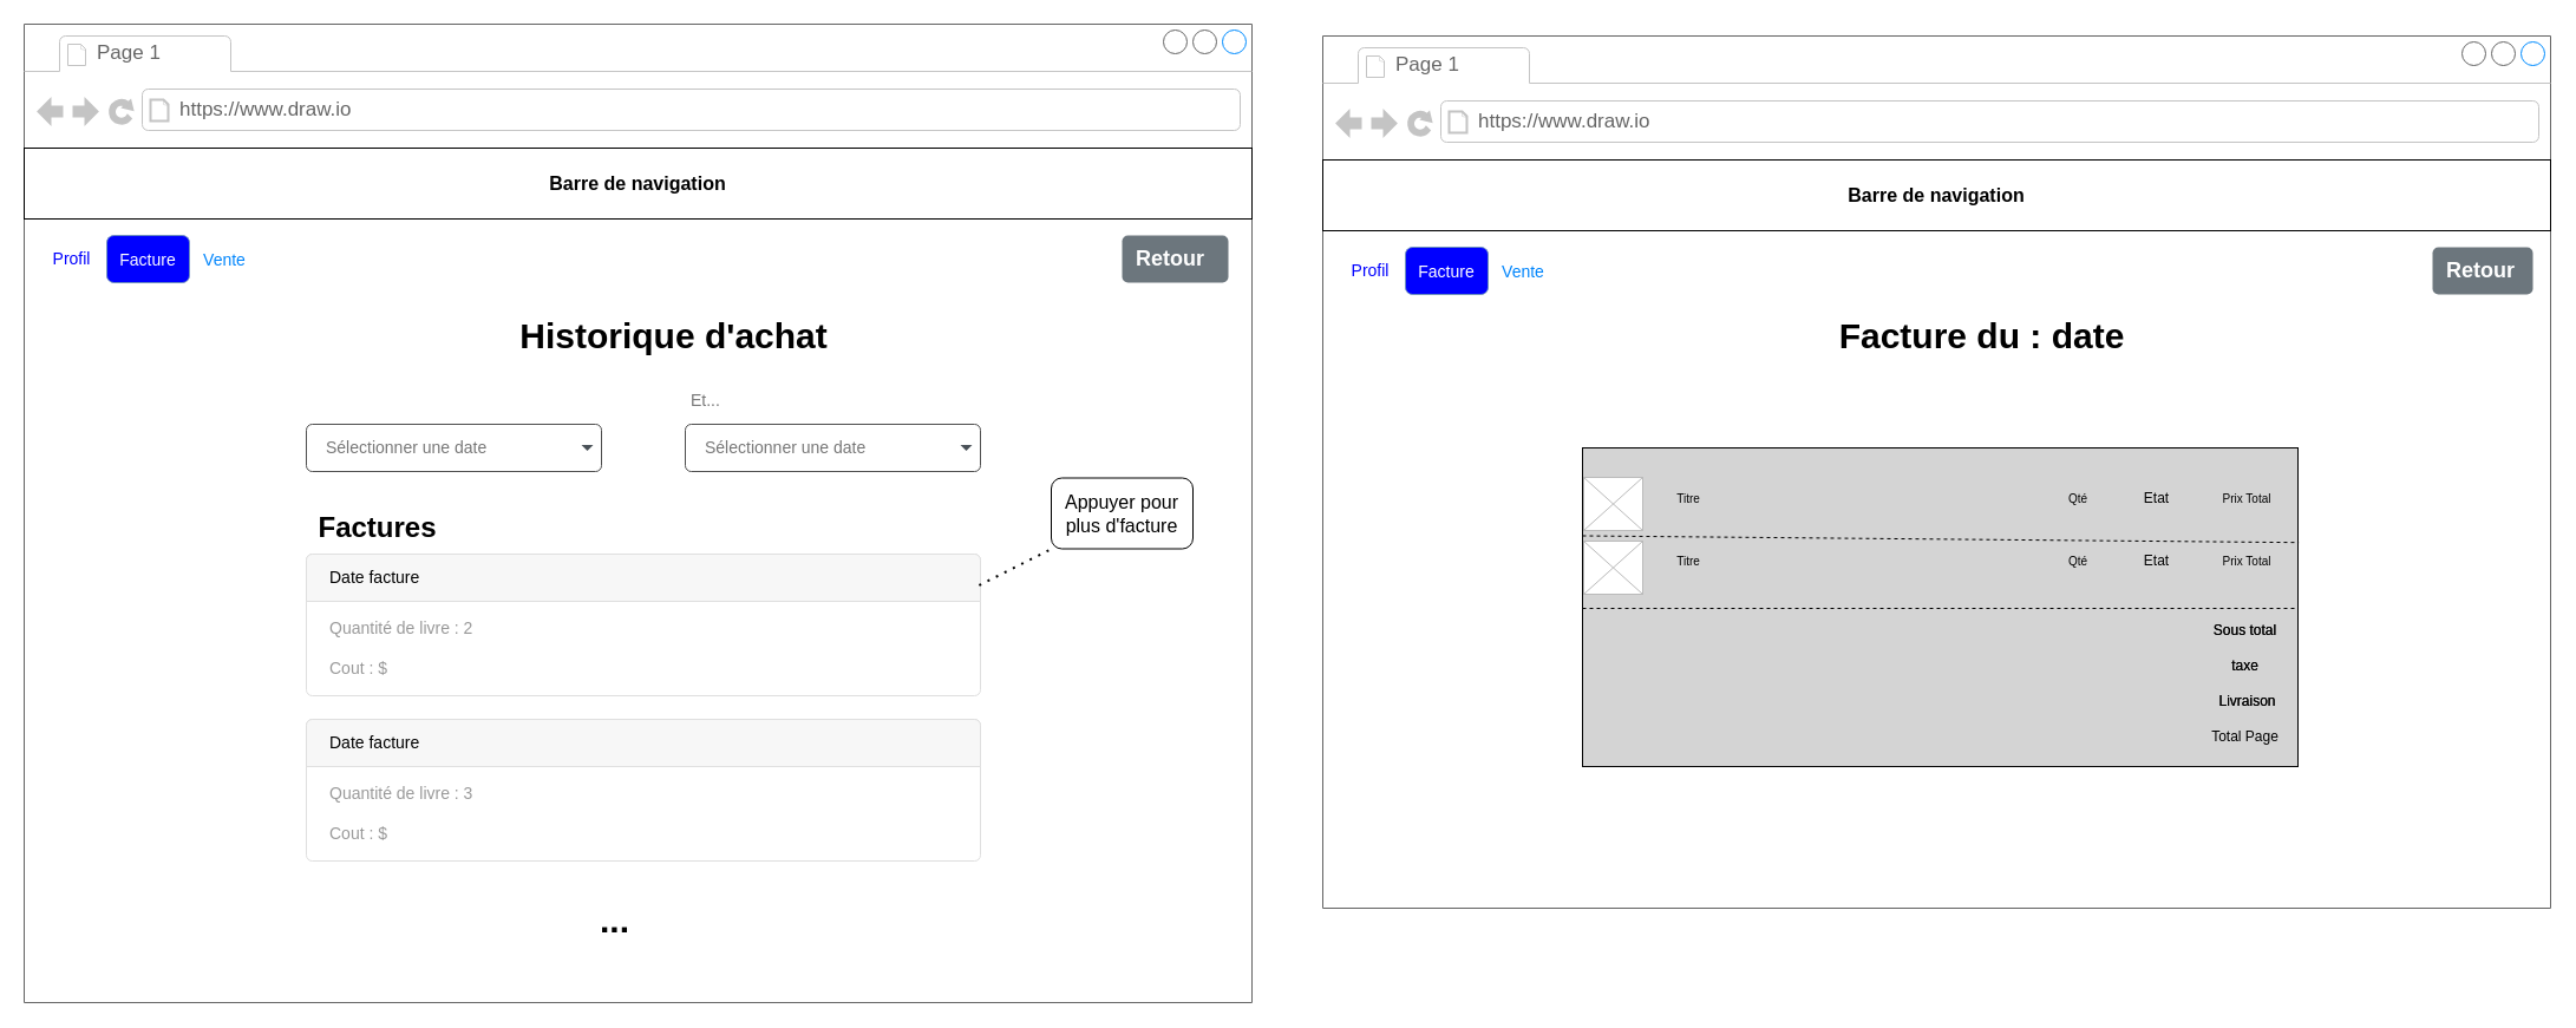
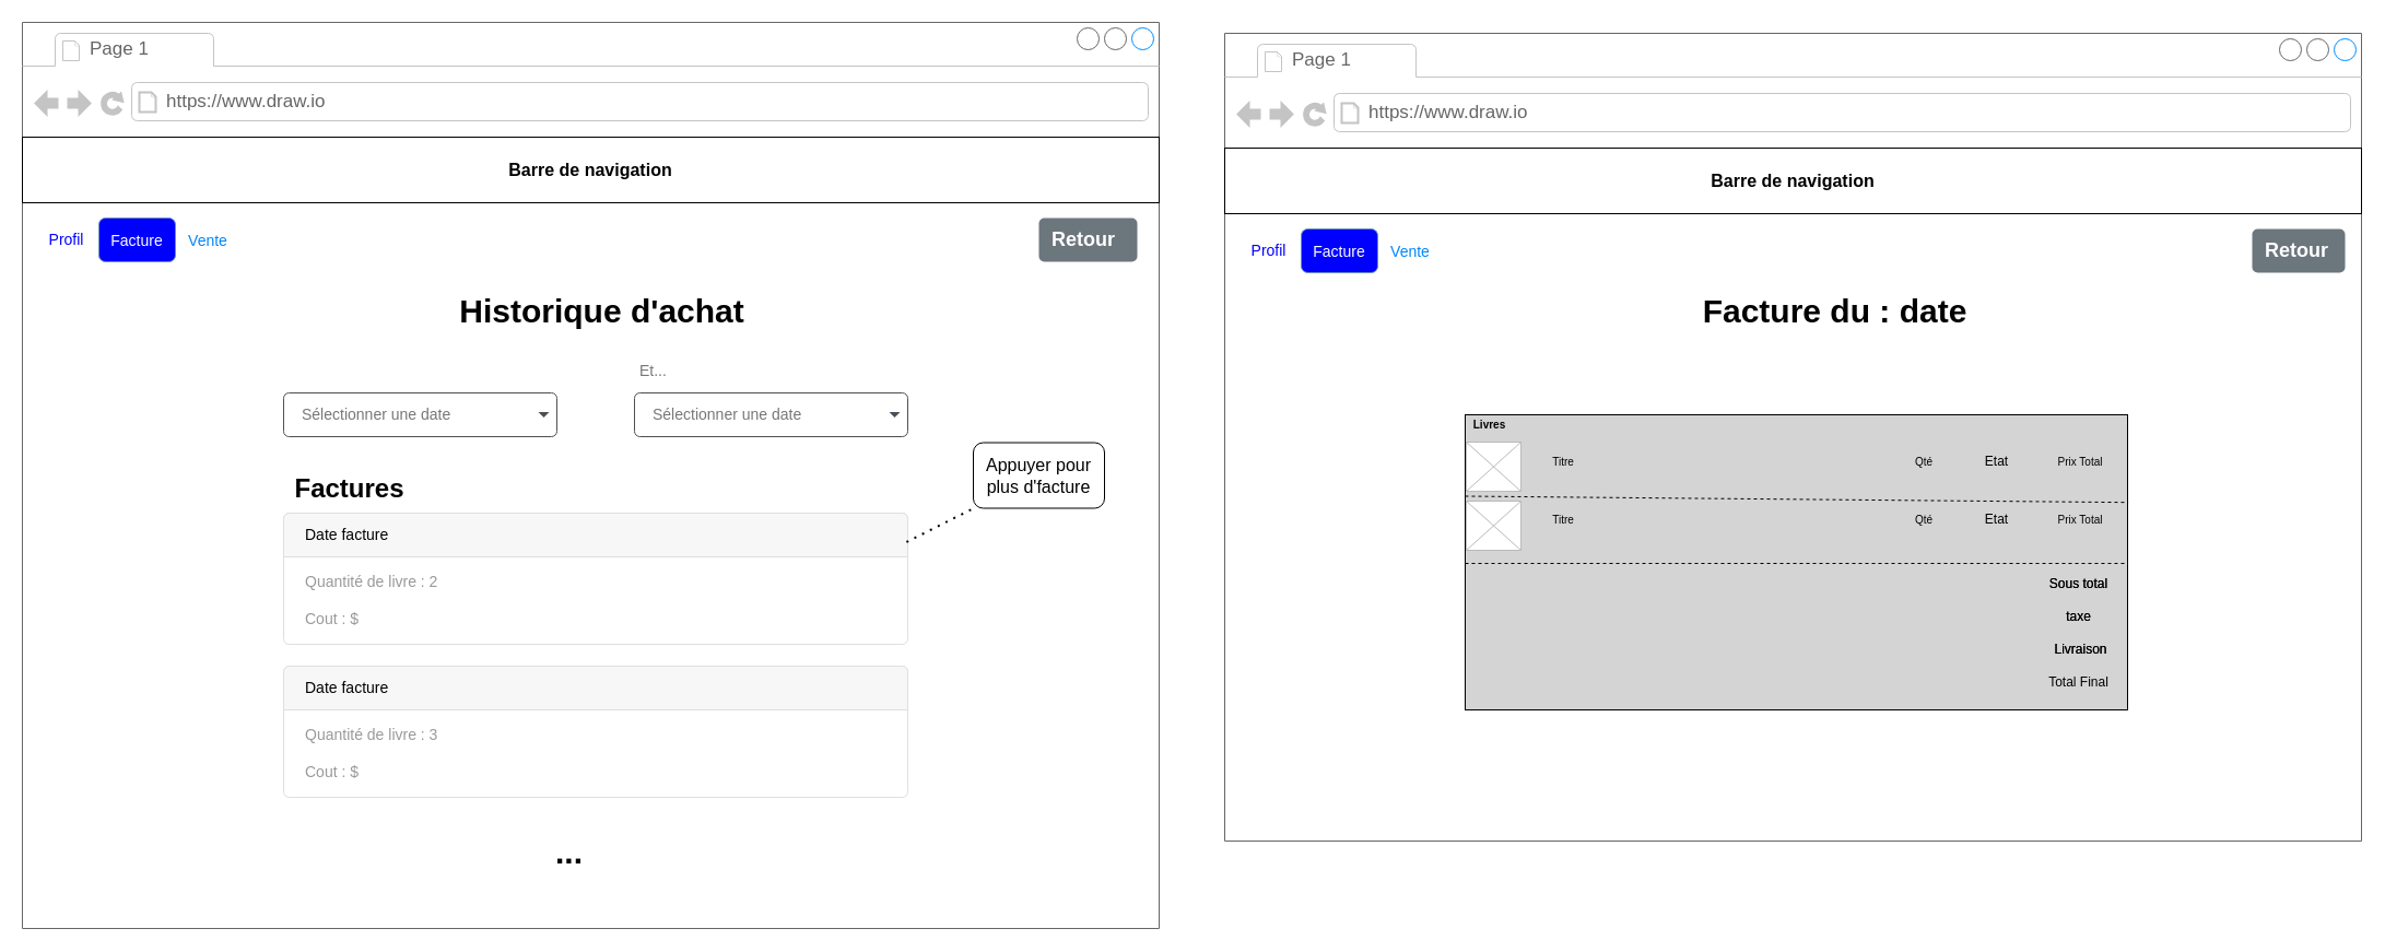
  <mxCell id="0" />
  <mxCell id="1" parent="0" />
  <mxCell id="2" value="" style="strokeWidth=1;shadow=0;dashed=0;align=center;html=1;shape=mxgraph.mockup.containers.browserWindow;rSize=0;strokeColor=#666666;strokeColor2=#008cff;strokeColor3=#c4c4c4;mainText=,;recursiveResize=0;" parent="1" vertex="1"><mxGeometry x="20" y="20" width="1040" height="829" as="geometry" /></mxCell>
  <mxCell id="3" value="Page 1" style="strokeWidth=1;shadow=0;dashed=0;align=center;html=1;shape=mxgraph.mockup.containers.anchor;fontSize=17;fontColor=#666666;align=left;" parent="2" vertex="1"><mxGeometry x="60" y="12" width="110" height="26" as="geometry" /></mxCell>
  <mxCell id="4" value="https://www.draw.io" style="strokeWidth=1;shadow=0;dashed=0;align=center;html=1;shape=mxgraph.mockup.containers.anchor;rSize=0;fontSize=17;fontColor=#666666;align=left;" parent="2" vertex="1"><mxGeometry x="130" y="60" width="250" height="26" as="geometry" /></mxCell>
  <mxCell id="5" value="&lt;font style=&quot;font-size: 16px;&quot;&gt;&lt;b&gt;Barre de navigation&lt;/b&gt;&lt;/font&gt;" style="rounded=0;whiteSpace=wrap;html=1;" parent="2" vertex="1"><mxGeometry y="105" width="1040" height="60" as="geometry" /></mxCell>
- <mxCell id="6" value="Historique d'achat" style="text;html=1;align=center;verticalAlign=middle;resizable=0;points=[];autosize=1;strokeColor=none;fillColor=none;fontSize=30;fontStyle=1" parent="2" vertex="1"><mxGeometry x="410" y="239" width="280" height="50" as="geometry" /></mxCell>
+ <mxCell id="6" value="Historique d'achat" style="text;html=1;align=center;verticalAlign=middle;resizable=0;points=[];autosize=1;strokeColor=none;fillColor=none;fontSize=30;fontStyle=1" parent="2" vertex="1"><mxGeometry x="390" y="239" width="280" height="50" as="geometry" /></mxCell>
  <mxCell id="7" value="Et..." style="strokeColor=none;fillColor=none;fontColor=#777777;whiteSpace=wrap;align=left;verticalAlign=middle;fontStyle=0;fontSize=14;spacing=15;" parent="2" vertex="1"><mxGeometry x="550" y="299" width="150" height="40" as="geometry" /></mxCell>
  <mxCell id="8" value="Sélectionner une date" style="html=1;shadow=0;dashed=0;shape=mxgraph.bootstrap.rrect;rSize=5;strokeColor=#505050;strokeWidth=1;fillColor=#ffffff;fontColor=#777777;whiteSpace=wrap;align=left;verticalAlign=middle;fontStyle=0;fontSize=14;spacingRight=0;spacing=17;" parent="2" vertex="1"><mxGeometry x="239" y="339" width="250" height="40" as="geometry" /></mxCell>
  <mxCell id="9" value="" style="shape=triangle;direction=south;fillColor=#495057;strokeColor=none;perimeter=none;fontSize=30;" parent="8" vertex="1"><mxGeometry x="1" y="0.5" width="10" height="5" relative="1" as="geometry"><mxPoint x="-17" y="-2.5" as="offset" /></mxGeometry></mxCell>
  <mxCell id="10" value="Sélectionner une date" style="html=1;shadow=0;dashed=0;shape=mxgraph.bootstrap.rrect;rSize=5;strokeColor=#505050;strokeWidth=1;fillColor=#ffffff;fontColor=#777777;whiteSpace=wrap;align=left;verticalAlign=middle;fontStyle=0;fontSize=14;spacingRight=0;spacing=17;" parent="2" vertex="1"><mxGeometry x="560" y="339" width="250" height="40" as="geometry" /></mxCell>
  <mxCell id="11" value="" style="shape=triangle;direction=south;fillColor=#495057;strokeColor=none;perimeter=none;fontSize=30;" parent="10" vertex="1"><mxGeometry x="1" y="0.5" width="10" height="5" relative="1" as="geometry"><mxPoint x="-17" y="-2.5" as="offset" /></mxGeometry></mxCell>
  <mxCell id="12" value="&lt;b&gt;&lt;font style=&quot;font-size: 24px;&quot;&gt;Factures&lt;/font&gt;&lt;/b&gt;" style="text;html=1;align=center;verticalAlign=middle;resizable=0;points=[];autosize=1;strokeColor=none;fillColor=none;fontSize=30;" parent="2" vertex="1"><mxGeometry x="239" y="399" width="120" height="50" as="geometry" /></mxCell>
  <mxCell id="13" value="" style="html=1;shadow=0;dashed=0;shape=mxgraph.bootstrap.rrect;rSize=5;strokeColor=#DFDFDF;html=1;whiteSpace=wrap;fillColor=#FFFFFF;fontColor=#000000;fontSize=30;" parent="2" vertex="1"><mxGeometry x="239" y="449" width="571" height="120" as="geometry" /></mxCell>
  <mxCell id="14" value="Date facture" style="html=1;shadow=0;dashed=0;shape=mxgraph.bootstrap.topButton;strokeColor=inherit;fillColor=#F7F7F7;rSize=5;perimeter=none;whiteSpace=wrap;resizeWidth=1;align=left;spacing=20;fontSize=14;" parent="13" vertex="1"><mxGeometry width="571" height="40" relative="1" as="geometry" /></mxCell>
  <mxCell id="15" value="&lt;font style=&quot;font-size: 14px&quot; color=&quot;#999999&quot;&gt;Quantité de livre : 2&lt;br&gt;&lt;br&gt;Cout : $&lt;br&gt;&lt;/font&gt;" style="perimeter=none;html=1;whiteSpace=wrap;fillColor=none;strokeColor=none;resizeWidth=1;verticalAlign=top;align=left;spacing=20;spacingTop=-10;fontSize=14;" parent="13" vertex="1"><mxGeometry width="571" height="80" relative="1" as="geometry"><mxPoint y="40" as="offset" /></mxGeometry></mxCell>
  <mxCell id="16" value="" style="html=1;shadow=0;dashed=0;shape=mxgraph.bootstrap.rrect;rSize=5;strokeColor=#DFDFDF;html=1;whiteSpace=wrap;fillColor=#FFFFFF;fontColor=#000000;fontSize=30;" parent="2" vertex="1"><mxGeometry x="239" y="589" width="571" height="120" as="geometry" /></mxCell>
  <mxCell id="17" value="Date facture" style="html=1;shadow=0;dashed=0;shape=mxgraph.bootstrap.topButton;strokeColor=inherit;fillColor=#F7F7F7;rSize=5;perimeter=none;whiteSpace=wrap;resizeWidth=1;align=left;spacing=20;fontSize=14;" parent="16" vertex="1"><mxGeometry width="571" height="40" relative="1" as="geometry" /></mxCell>
  <mxCell id="18" value="&lt;font style=&quot;font-size: 14px&quot; color=&quot;#999999&quot;&gt;Quantité de livre : 3&lt;br&gt;&lt;br&gt;Cout : $&lt;br&gt;&lt;/font&gt;" style="perimeter=none;html=1;whiteSpace=wrap;fillColor=none;strokeColor=none;resizeWidth=1;verticalAlign=top;align=left;spacing=20;spacingTop=-10;fontSize=14;" parent="16" vertex="1"><mxGeometry width="571" height="80" relative="1" as="geometry"><mxPoint y="40" as="offset" /></mxGeometry></mxCell>
  <mxCell id="19" value="..." style="text;html=1;align=center;verticalAlign=middle;resizable=0;points=[];autosize=1;strokeColor=none;fillColor=none;fontSize=30;fontStyle=1" parent="2" vertex="1"><mxGeometry x="475" y="734" width="50" height="50" as="geometry" /></mxCell>
  <mxCell id="20" value="Retour" style="html=1;shadow=0;dashed=0;shape=mxgraph.bootstrap.rrect;rSize=5;strokeColor=none;strokeWidth=1;fillColor=#6C767D;fontColor=#FFFFFF;whiteSpace=wrap;align=left;verticalAlign=middle;spacingLeft=10;fontStyle=1;fontSize=18;" parent="2" vertex="1"><mxGeometry x="930" y="179" width="90" height="40" as="geometry" /></mxCell>
  <mxCell id="21" value="&lt;font style=&quot;font-size: 16px;&quot;&gt;Appuyer pour plus d'facture&lt;/font&gt;" style="rounded=1;whiteSpace=wrap;html=1;fontSize=16;" parent="2" vertex="1"><mxGeometry x="870" y="384.5" width="120" height="60" as="geometry" /></mxCell>
  <mxCell id="22" value="" style="endArrow=none;dashed=1;html=1;dashPattern=1 3;strokeWidth=2;rounded=0;fontSize=30;exitX=0.998;exitY=0.661;exitDx=0;exitDy=0;exitPerimeter=0;" parent="2" source="14" target="21" edge="1"><mxGeometry width="50" height="50" relative="1" as="geometry"><mxPoint x="660" y="439" as="sourcePoint" /><mxPoint x="1100" y="459" as="targetPoint" /></mxGeometry></mxCell>
  <mxCell id="23" value="Profil" style="html=1;shadow=0;dashed=0;shape=mxgraph.bootstrap.rrect;rSize=5;fillColor=#FFFFFF;strokeColor=none;fontSize=14;fontColor=#0000FF;" parent="2" vertex="1"><mxGeometry x="10" y="179" width="60" height="40" as="geometry" /></mxCell>
  <mxCell id="24" value="Facture" style="fillColor=#0000FF;strokeColor=#6c8ebf;fontSize=14;fontColor=#FFFFFF;rounded=1;" parent="2" vertex="1"><mxGeometry x="70" y="179" width="70" height="40" as="geometry" /></mxCell>
  <mxCell id="25" value="Vente" style="fillColor=none;strokeColor=none;fontSize=14;fontColor=#0085FC;" parent="2" vertex="1"><mxGeometry x="140" y="179" width="60" height="40" as="geometry" /></mxCell>
  <mxCell id="26" value="" style="strokeWidth=1;shadow=0;dashed=0;align=center;html=1;shape=mxgraph.mockup.containers.browserWindow;rSize=0;strokeColor=#666666;strokeColor2=#008cff;strokeColor3=#c4c4c4;mainText=,;recursiveResize=0;" parent="1" vertex="1"><mxGeometry x="1120" y="30" width="1040" height="739" as="geometry" /></mxCell>
  <mxCell id="27" value="Page 1" style="strokeWidth=1;shadow=0;dashed=0;align=center;html=1;shape=mxgraph.mockup.containers.anchor;fontSize=17;fontColor=#666666;align=left;" parent="26" vertex="1"><mxGeometry x="60" y="12" width="110" height="26" as="geometry" /></mxCell>
  <mxCell id="28" value="https://www.draw.io" style="strokeWidth=1;shadow=0;dashed=0;align=center;html=1;shape=mxgraph.mockup.containers.anchor;rSize=0;fontSize=17;fontColor=#666666;align=left;" parent="26" vertex="1"><mxGeometry x="130" y="60" width="250" height="26" as="geometry" /></mxCell>
  <mxCell id="29" value="&lt;font style=&quot;font-size: 16px;&quot;&gt;&lt;b&gt;Barre de navigation&lt;/b&gt;&lt;/font&gt;" style="rounded=0;whiteSpace=wrap;html=1;" parent="26" vertex="1"><mxGeometry y="105" width="1040" height="60" as="geometry" /></mxCell>
  <mxCell id="30" value="Facture du : date" style="text;html=1;align=center;verticalAlign=middle;resizable=0;points=[];autosize=1;strokeColor=none;fillColor=none;fontSize=30;fontStyle=1" parent="26" vertex="1"><mxGeometry x="423.3" y="229" width="270" height="50" as="geometry" /></mxCell>
  <mxCell id="31" value="Retour" style="html=1;shadow=0;dashed=0;shape=mxgraph.bootstrap.rrect;rSize=5;strokeColor=none;strokeWidth=1;fillColor=#6C767D;fontColor=#FFFFFF;whiteSpace=wrap;align=left;verticalAlign=middle;spacingLeft=10;fontStyle=1;fontSize=18;" parent="26" vertex="1"><mxGeometry x="940" y="179" width="85" height="40" as="geometry" /></mxCell>
  <mxCell id="32" value="" style="rounded=0;whiteSpace=wrap;html=1;fillColor=#D4D4D4;" parent="26" vertex="1"><mxGeometry x="220.0" y="349" width="606" height="270" as="geometry" /></mxCell>
  <mxCell id="33" value="" style="dashed=0;shape=mxgraph.gmdl.image;strokeColor=#bbbbbb;fillColor=#ffffff;" parent="26" vertex="1"><mxGeometry x="221.0" y="374" width="50" height="45" as="geometry" /></mxCell>
  <mxCell id="34" value="Titre" style="text;html=1;strokeColor=none;fillColor=none;align=center;verticalAlign=middle;whiteSpace=wrap;rounded=0;fontSize=10;" parent="26" vertex="1"><mxGeometry x="280.0" y="377" width="60" height="30" as="geometry" /></mxCell>
  <mxCell id="35" value="Qté" style="text;html=1;strokeColor=none;fillColor=none;align=center;verticalAlign=middle;whiteSpace=wrap;rounded=0;fontSize=10;" parent="26" vertex="1"><mxGeometry x="625" y="377" width="30" height="30" as="geometry" /></mxCell>
  <mxCell id="36" value="Prix Total" style="text;html=1;strokeColor=none;fillColor=none;align=center;verticalAlign=middle;whiteSpace=wrap;rounded=0;fontSize=10;" parent="26" vertex="1"><mxGeometry x="758" y="377" width="50" height="30" as="geometry" /></mxCell>
  <mxCell id="37" value="" style="endArrow=none;html=1;rounded=0;fontSize=10;exitX=0;exitY=0.5;exitDx=0;exitDy=0;entryX=1.001;entryY=0.297;entryDx=0;entryDy=0;dashed=1;entryPerimeter=0;" parent="26" target="32" edge="1"><mxGeometry width="50" height="50" relative="1" as="geometry"><mxPoint x="220.0" y="423.5" as="sourcePoint" /><mxPoint x="420.0" y="383.5" as="targetPoint" /></mxGeometry></mxCell>
  <mxCell id="38" value="" style="dashed=0;shape=mxgraph.gmdl.image;strokeColor=#bbbbbb;fillColor=#ffffff;" parent="26" vertex="1"><mxGeometry x="221.0" y="428" width="50" height="45" as="geometry" /></mxCell>
  <mxCell id="39" value="Titre" style="text;html=1;strokeColor=none;fillColor=none;align=center;verticalAlign=middle;whiteSpace=wrap;rounded=0;fontSize=10;" parent="26" vertex="1"><mxGeometry x="280.0" y="430" width="60" height="30" as="geometry" /></mxCell>
  <mxCell id="40" value="Qté" style="text;html=1;strokeColor=none;fillColor=none;align=center;verticalAlign=middle;whiteSpace=wrap;rounded=0;fontSize=10;" parent="26" vertex="1"><mxGeometry x="625" y="430" width="30" height="30" as="geometry" /></mxCell>
  <mxCell id="41" value="Prix Total" style="text;html=1;strokeColor=none;fillColor=none;align=center;verticalAlign=middle;whiteSpace=wrap;rounded=0;fontSize=10;" parent="26" vertex="1"><mxGeometry x="758" y="430" width="50" height="30" as="geometry" /></mxCell>
+ <mxCell id="42" value="&lt;b&gt;Livres&lt;/b&gt;" style="text;html=1;strokeColor=none;fillColor=none;align=center;verticalAlign=middle;whiteSpace=wrap;rounded=0;fontSize=10;" parent="26" vertex="1"><mxGeometry x="220.0" y="351" width="45" height="13" as="geometry" /></mxCell>
  <mxCell id="43" value="Etat" style="text;html=1;align=center;verticalAlign=middle;resizable=0;points=[];autosize=1;strokeColor=none;fillColor=none;" parent="26" vertex="1"><mxGeometry x="686" y="377" width="40" height="30" as="geometry" /></mxCell>
  <mxCell id="44" value="Etat" style="text;html=1;align=center;verticalAlign=middle;resizable=0;points=[];autosize=1;strokeColor=none;fillColor=none;" parent="26" vertex="1"><mxGeometry x="686" y="430" width="40" height="30" as="geometry" /></mxCell>
  <mxCell id="45" value="" style="endArrow=none;html=1;rounded=0;fontSize=10;exitX=0;exitY=0.75;exitDx=0;exitDy=0;entryX=1;entryY=0.75;entryDx=0;entryDy=0;dashed=1;" parent="26" edge="1"><mxGeometry width="50" height="50" relative="1" as="geometry"><mxPoint x="220.0" y="485" as="sourcePoint" /><mxPoint x="826" y="485" as="targetPoint" /></mxGeometry></mxCell>
  <mxCell id="46" value="Sous total" style="text;html=1;align=center;verticalAlign=middle;resizable=0;points=[];autosize=1;strokeColor=none;fillColor=none;" parent="26" vertex="1"><mxGeometry x="741" y="489" width="80" height="30" as="geometry" /></mxCell>
  <mxCell id="47" value="taxe" style="text;html=1;align=center;verticalAlign=middle;resizable=0;points=[];autosize=1;strokeColor=none;fillColor=none;" parent="26" vertex="1"><mxGeometry x="756" y="519" width="50" height="30" as="geometry" /></mxCell>
  <mxCell id="48" value="Livraison" style="text;html=1;align=center;verticalAlign=middle;resizable=0;points=[];autosize=1;strokeColor=none;fillColor=none;" parent="26" vertex="1"><mxGeometry x="748" y="549" width="70" height="30" as="geometry" /></mxCell>
- <mxCell id="49" value="Total Page" style="text;html=1;align=center;verticalAlign=middle;resizable=0;points=[];autosize=1;strokeColor=none;fillColor=none;" parent="26" vertex="1"><mxGeometry x="741" y="579" width="80" height="30" as="geometry" /></mxCell>
+ <mxCell id="49" value="Total Final" style="text;html=1;align=center;verticalAlign=middle;resizable=0;points=[];autosize=1;strokeColor=none;fillColor=none;" parent="26" vertex="1"><mxGeometry x="741" y="579" width="80" height="30" as="geometry" /></mxCell>
  <mxCell id="50" value="Sous total" style="text;html=1;align=center;verticalAlign=middle;resizable=0;points=[];autosize=1;strokeColor=none;fillColor=none;" parent="26" vertex="1"><mxGeometry x="741" y="489" width="80" height="30" as="geometry" /></mxCell>
  <mxCell id="51" value="taxe" style="text;html=1;align=center;verticalAlign=middle;resizable=0;points=[];autosize=1;strokeColor=none;fillColor=none;" parent="26" vertex="1"><mxGeometry x="756" y="519" width="50" height="30" as="geometry" /></mxCell>
  <mxCell id="52" value="Livraison" style="text;html=1;align=center;verticalAlign=middle;resizable=0;points=[];autosize=1;strokeColor=none;fillColor=none;" parent="26" vertex="1"><mxGeometry x="748" y="549" width="70" height="30" as="geometry" /></mxCell>
  <mxCell id="53" value="Profil" style="html=1;shadow=0;dashed=0;shape=mxgraph.bootstrap.rrect;rSize=5;fillColor=#FFFFFF;strokeColor=none;fontSize=14;fontColor=#0000FF;" parent="26" vertex="1"><mxGeometry x="10" y="179" width="60" height="40" as="geometry" /></mxCell>
  <mxCell id="54" value="Facture" style="fillColor=#0000FF;strokeColor=#6c8ebf;fontSize=14;fontColor=#FFFFFF;rounded=1;" parent="26" vertex="1"><mxGeometry x="70" y="179" width="70" height="40" as="geometry" /></mxCell>
  <mxCell id="55" value="Vente" style="fillColor=none;strokeColor=none;fontSize=14;fontColor=#0085FC;" parent="26" vertex="1"><mxGeometry x="140" y="179" width="60" height="40" as="geometry" /></mxCell>
